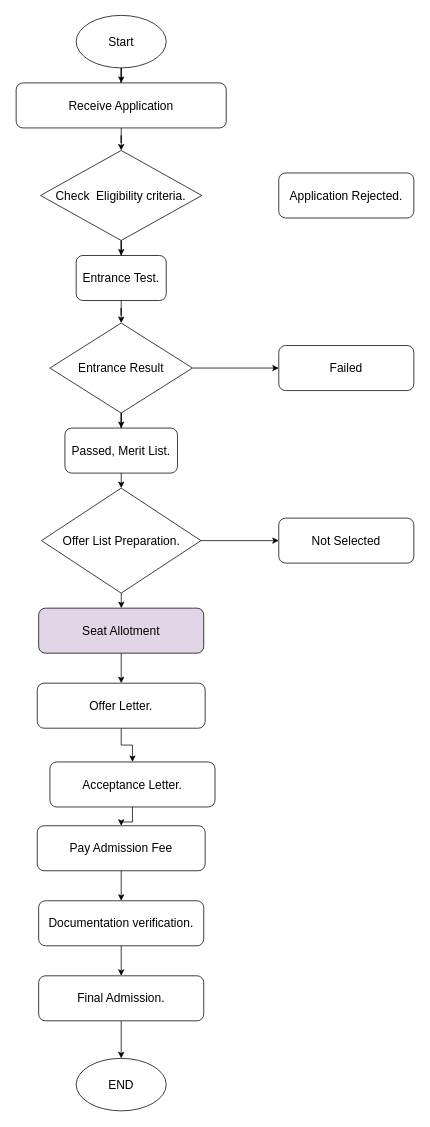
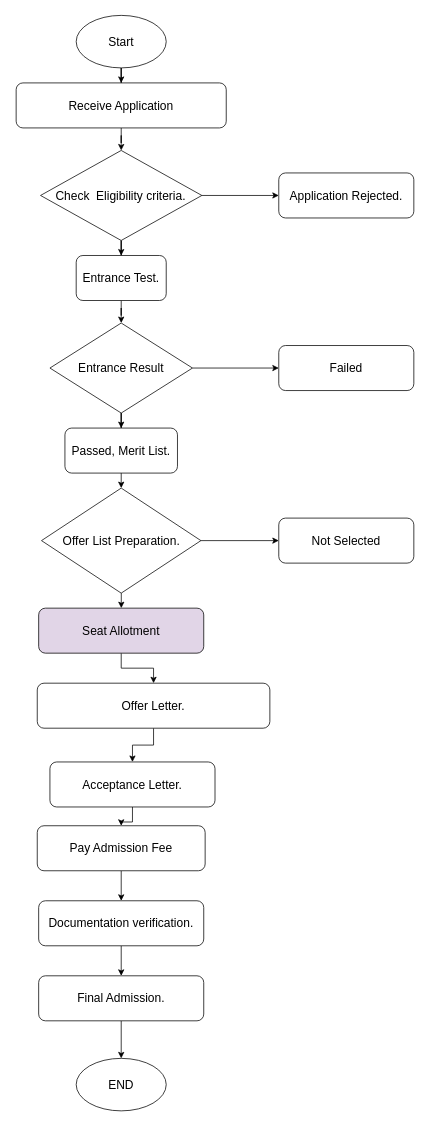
  <mxCell id="0" />
  <mxCell id="1" parent="0" />
  <mxCell id="2" value="" style="edgeStyle=orthogonalEdgeStyle;rounded=0;orthogonalLoop=1;jettySize=auto;html=1;" edge="1" parent="1" source="3" target="5"><mxGeometry relative="1" as="geometry" /></mxCell>
  <mxCell id="3" value="&lt;font style=&quot;font-size: 16px;&quot;&gt;Start&lt;/font&gt;" style="ellipse;whiteSpace=wrap;html=1;" parent="1" vertex="1"><mxGeometry x="101" width="120" height="70" as="geometry" y="20" /></mxCell>
  <mxCell id="4" value="" style="edgeStyle=orthogonalEdgeStyle;rounded=0;orthogonalLoop=1;jettySize=auto;html=1;" edge="1" parent="1" source="5" target="8"><mxGeometry relative="1" as="geometry" /></mxCell>
  <mxCell id="5" value="&lt;font style=&quot;font-size: 16px;&quot;&gt;Receive Application&lt;/font&gt;" style="rounded=1;whiteSpace=wrap;html=1;" parent="1" vertex="1"><mxGeometry x="20.99" y="110" width="280" height="60" as="geometry" /></mxCell>
  <mxCell id="6" value="" style="edgeStyle=orthogonalEdgeStyle;rounded=0;orthogonalLoop=1;jettySize=auto;html=1;" parent="1" source="8" target="10" edge="1"><mxGeometry relative="1" as="geometry" /></mxCell>
+ <mxCell id="7" value="" style="edgeStyle=orthogonalEdgeStyle;rounded=0;orthogonalLoop=1;jettySize=auto;html=1;" parent="1" source="8" target="14" edge="1"><mxGeometry relative="1" as="geometry" /></mxCell>
  <mxCell id="8" value="&lt;font style=&quot;font-size: 16px;&quot;&gt;Check&amp;nbsp; Eligibility criteria.&lt;/font&gt;" style="rhombus;whiteSpace=wrap;html=1;" parent="1" vertex="1"><mxGeometry x="53.49" y="200" width="215" height="120" as="geometry" /></mxCell>
  <mxCell id="9" value="" style="edgeStyle=orthogonalEdgeStyle;rounded=0;orthogonalLoop=1;jettySize=auto;html=1;" parent="1" source="10" target="13" edge="1"><mxGeometry relative="1" as="geometry" /></mxCell>
  <mxCell id="10" value="&lt;font style=&quot;font-size: 16px;&quot;&gt;Entrance Test.&lt;/font&gt;" style="rounded=1;whiteSpace=wrap;html=1;" parent="1" vertex="1"><mxGeometry x="101" y="340" width="120" height="60" as="geometry" /></mxCell>
  <mxCell id="11" value="" style="edgeStyle=orthogonalEdgeStyle;rounded=0;orthogonalLoop=1;jettySize=auto;html=1;" parent="1" source="13" target="15" edge="1"><mxGeometry relative="1" as="geometry" /></mxCell>
  <mxCell id="12" value="" style="edgeStyle=orthogonalEdgeStyle;rounded=0;orthogonalLoop=1;jettySize=auto;html=1;" parent="1" source="13" target="17" edge="1"><mxGeometry relative="1" as="geometry" /></mxCell>
  <mxCell id="13" value="&lt;font style=&quot;font-size: 16px;&quot;&gt;Entrance Result&lt;/font&gt;" style="rhombus;whiteSpace=wrap;html=1;" parent="1" vertex="1"><mxGeometry x="66" y="430" width="190" height="120" as="geometry" /></mxCell>
  <mxCell id="14" value="&lt;font style=&quot;font-size: 16px;&quot;&gt;Application Rejected.&lt;/font&gt;" style="rounded=1;whiteSpace=wrap;html=1;" parent="1" vertex="1"><mxGeometry x="371" y="230" width="180" height="60" as="geometry" /></mxCell>
  <mxCell id="15" value="&lt;font style=&quot;font-size: 16px;&quot;&gt;Failed&lt;/font&gt;" style="rounded=1;whiteSpace=wrap;html=1;" parent="1" vertex="1"><mxGeometry x="371" y="460" width="180" height="60" as="geometry" /></mxCell>
  <mxCell id="16" value="" style="edgeStyle=orthogonalEdgeStyle;rounded=0;orthogonalLoop=1;jettySize=auto;html=1;" parent="1" source="17" target="20" edge="1"><mxGeometry relative="1" as="geometry" /></mxCell>
  <mxCell id="17" value="&lt;font style=&quot;font-size: 16px;&quot;&gt;&lt;font style=&quot;font-size: 16px;&quot;&gt;Passed&lt;/font&gt;, Merit List.&lt;/font&gt;" style="rounded=1;whiteSpace=wrap;html=1;" parent="1" vertex="1"><mxGeometry x="86" y="570" width="150" height="60" as="geometry" /></mxCell>
  <mxCell id="18" value="" style="edgeStyle=orthogonalEdgeStyle;rounded=0;orthogonalLoop=1;jettySize=auto;html=1;" parent="1" source="20" target="21" edge="1"><mxGeometry relative="1" as="geometry" /></mxCell>
  <mxCell id="19" value="" style="edgeStyle=orthogonalEdgeStyle;rounded=0;orthogonalLoop=1;jettySize=auto;html=1;" parent="1" source="20" target="23" edge="1"><mxGeometry relative="1" as="geometry" /></mxCell>
  <mxCell id="20" value="&lt;font style=&quot;font-size: 16px;&quot;&gt;Offer List Preparation.&lt;/font&gt;" style="rhombus;whiteSpace=wrap;html=1;" parent="1" vertex="1"><mxGeometry x="54.75" y="650" width="212.5" height="140" as="geometry" /></mxCell>
  <mxCell id="21" value="&lt;font style=&quot;font-size: 16px;&quot;&gt;Not Selected&lt;/font&gt;" style="rounded=1;whiteSpace=wrap;html=1;" parent="1" vertex="1"><mxGeometry x="371" y="690" width="180" height="60" as="geometry" /></mxCell>
  <mxCell id="22" value="" style="edgeStyle=orthogonalEdgeStyle;rounded=0;orthogonalLoop=1;jettySize=auto;html=1;" parent="1" source="23" target="25" edge="1"><mxGeometry relative="1" as="geometry" /></mxCell>
  <mxCell id="23" value="&lt;font style=&quot;font-size: 16px;&quot;&gt;Seat Allotment&lt;/font&gt;" style="rounded=1;whiteSpace=wrap;html=1;fillColor=#e1d5e7;" parent="1" vertex="1"><mxGeometry x="51" y="810" width="220" height="60" as="geometry" /></mxCell>
  <mxCell id="24" value="" style="edgeStyle=orthogonalEdgeStyle;rounded=0;orthogonalLoop=1;jettySize=auto;html=1;" parent="1" source="25" target="27" edge="1"><mxGeometry relative="1" as="geometry" /></mxCell>
- <mxCell id="25" value="&lt;font style=&quot;font-size: 16px;&quot;&gt;Offer Letter.&lt;/font&gt;" style="rounded=1;whiteSpace=wrap;html=1;" parent="1" vertex="1"><mxGeometry x="49.12" y="910" width="223.75" height="60" as="geometry" /></mxCell>
+ <mxCell id="25" value="&lt;font style=&quot;font-size: 16px;&quot;&gt;Offer Letter.&lt;/font&gt;" style="rounded=1;whiteSpace=wrap;html=1;" parent="1" vertex="1"><mxGeometry x="49.12" y="910" width="310" height="60" as="geometry" /></mxCell>
  <mxCell id="26" value="" style="edgeStyle=orthogonalEdgeStyle;rounded=0;orthogonalLoop=1;jettySize=auto;html=1;" parent="1" source="27" target="29" edge="1"><mxGeometry relative="1" as="geometry" /></mxCell>
  <mxCell id="27" value="&lt;font style=&quot;font-size: 16px;&quot;&gt;Acceptance Letter.&lt;/font&gt;" style="rounded=1;whiteSpace=wrap;html=1;" parent="1" vertex="1"><mxGeometry x="66" y="1015" width="220" height="60" as="geometry" /></mxCell>
  <mxCell id="28" value="" style="edgeStyle=orthogonalEdgeStyle;rounded=0;orthogonalLoop=1;jettySize=auto;html=1;" parent="1" source="29" target="31" edge="1"><mxGeometry relative="1" as="geometry" /></mxCell>
  <mxCell id="29" value="&lt;font style=&quot;font-size: 16px;&quot;&gt;Pay Admission Fee&lt;/font&gt;" style="rounded=1;whiteSpace=wrap;html=1;" parent="1" vertex="1"><mxGeometry x="49.12" y="1100" width="223.75" height="60" as="geometry" /></mxCell>
  <mxCell id="30" value="" style="edgeStyle=orthogonalEdgeStyle;rounded=0;orthogonalLoop=1;jettySize=auto;html=1;" parent="1" source="31" target="33" edge="1"><mxGeometry relative="1" as="geometry" /></mxCell>
  <mxCell id="31" value="&lt;font style=&quot;font-size: 16px;&quot;&gt;Documentation verification.&lt;/font&gt;" style="rounded=1;whiteSpace=wrap;html=1;" parent="1" vertex="1"><mxGeometry x="51" y="1200" width="220" height="60" as="geometry" /></mxCell>
  <mxCell id="32" value="" style="edgeStyle=orthogonalEdgeStyle;rounded=0;orthogonalLoop=1;jettySize=auto;html=1;" parent="1" source="33" target="34" edge="1"><mxGeometry relative="1" as="geometry" /></mxCell>
  <mxCell id="33" value="&lt;font style=&quot;font-size: 16px;&quot;&gt;Final Admission.&lt;/font&gt;" style="rounded=1;whiteSpace=wrap;html=1;" parent="1" vertex="1"><mxGeometry x="51" y="1300" width="220" height="60" as="geometry" /></mxCell>
  <mxCell id="34" value="&lt;font style=&quot;font-size: 16px;&quot;&gt;END&lt;/font&gt;" style="ellipse;whiteSpace=wrap;html=1;" parent="1" vertex="1"><mxGeometry x="101" y="1410" width="120" height="70" as="geometry" /></mxCell>
